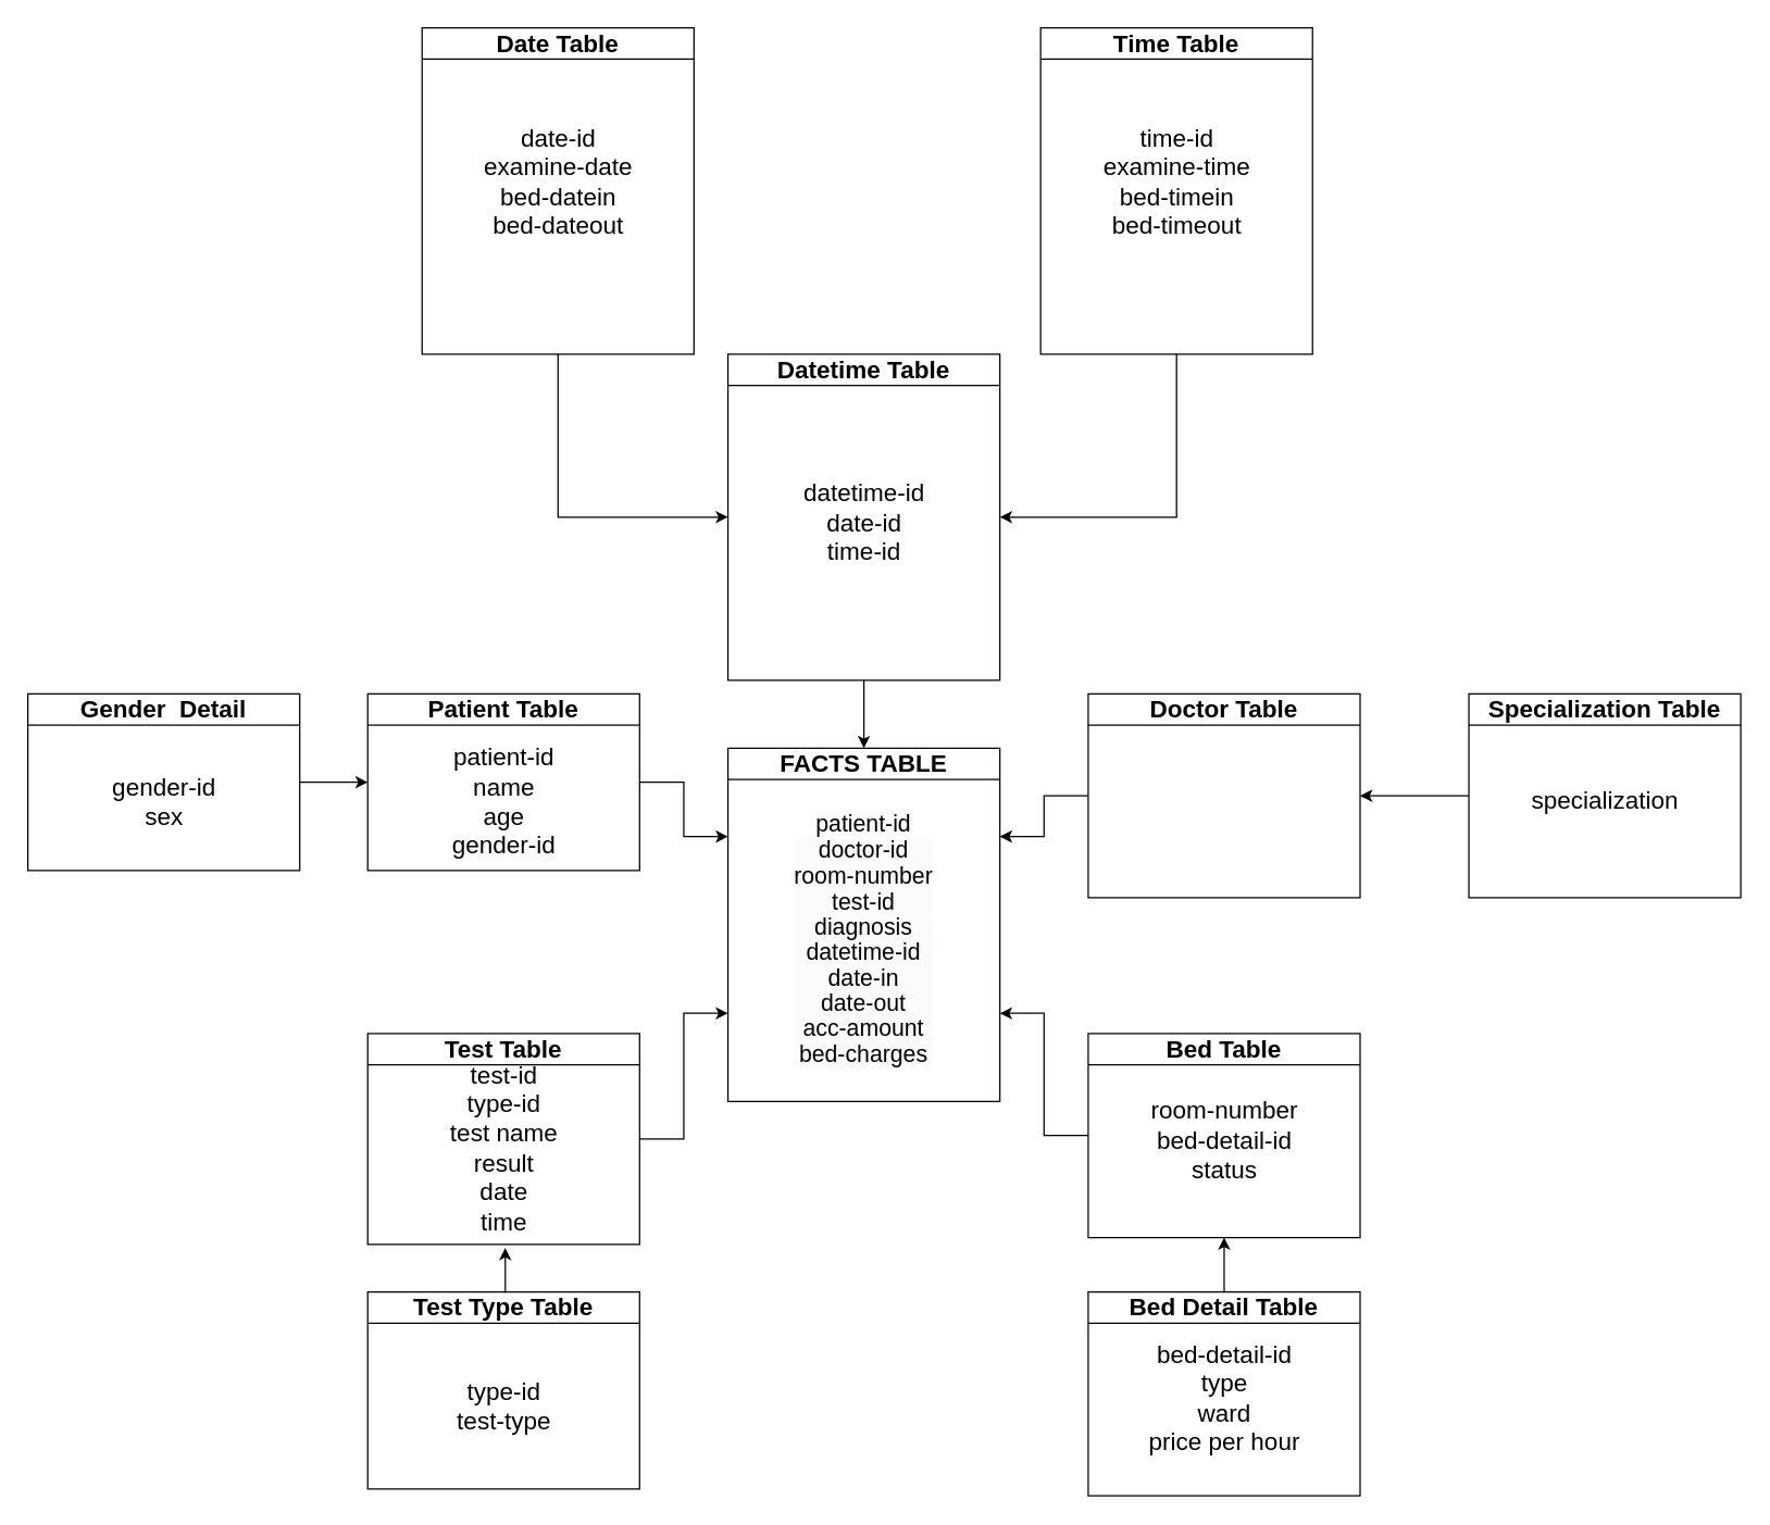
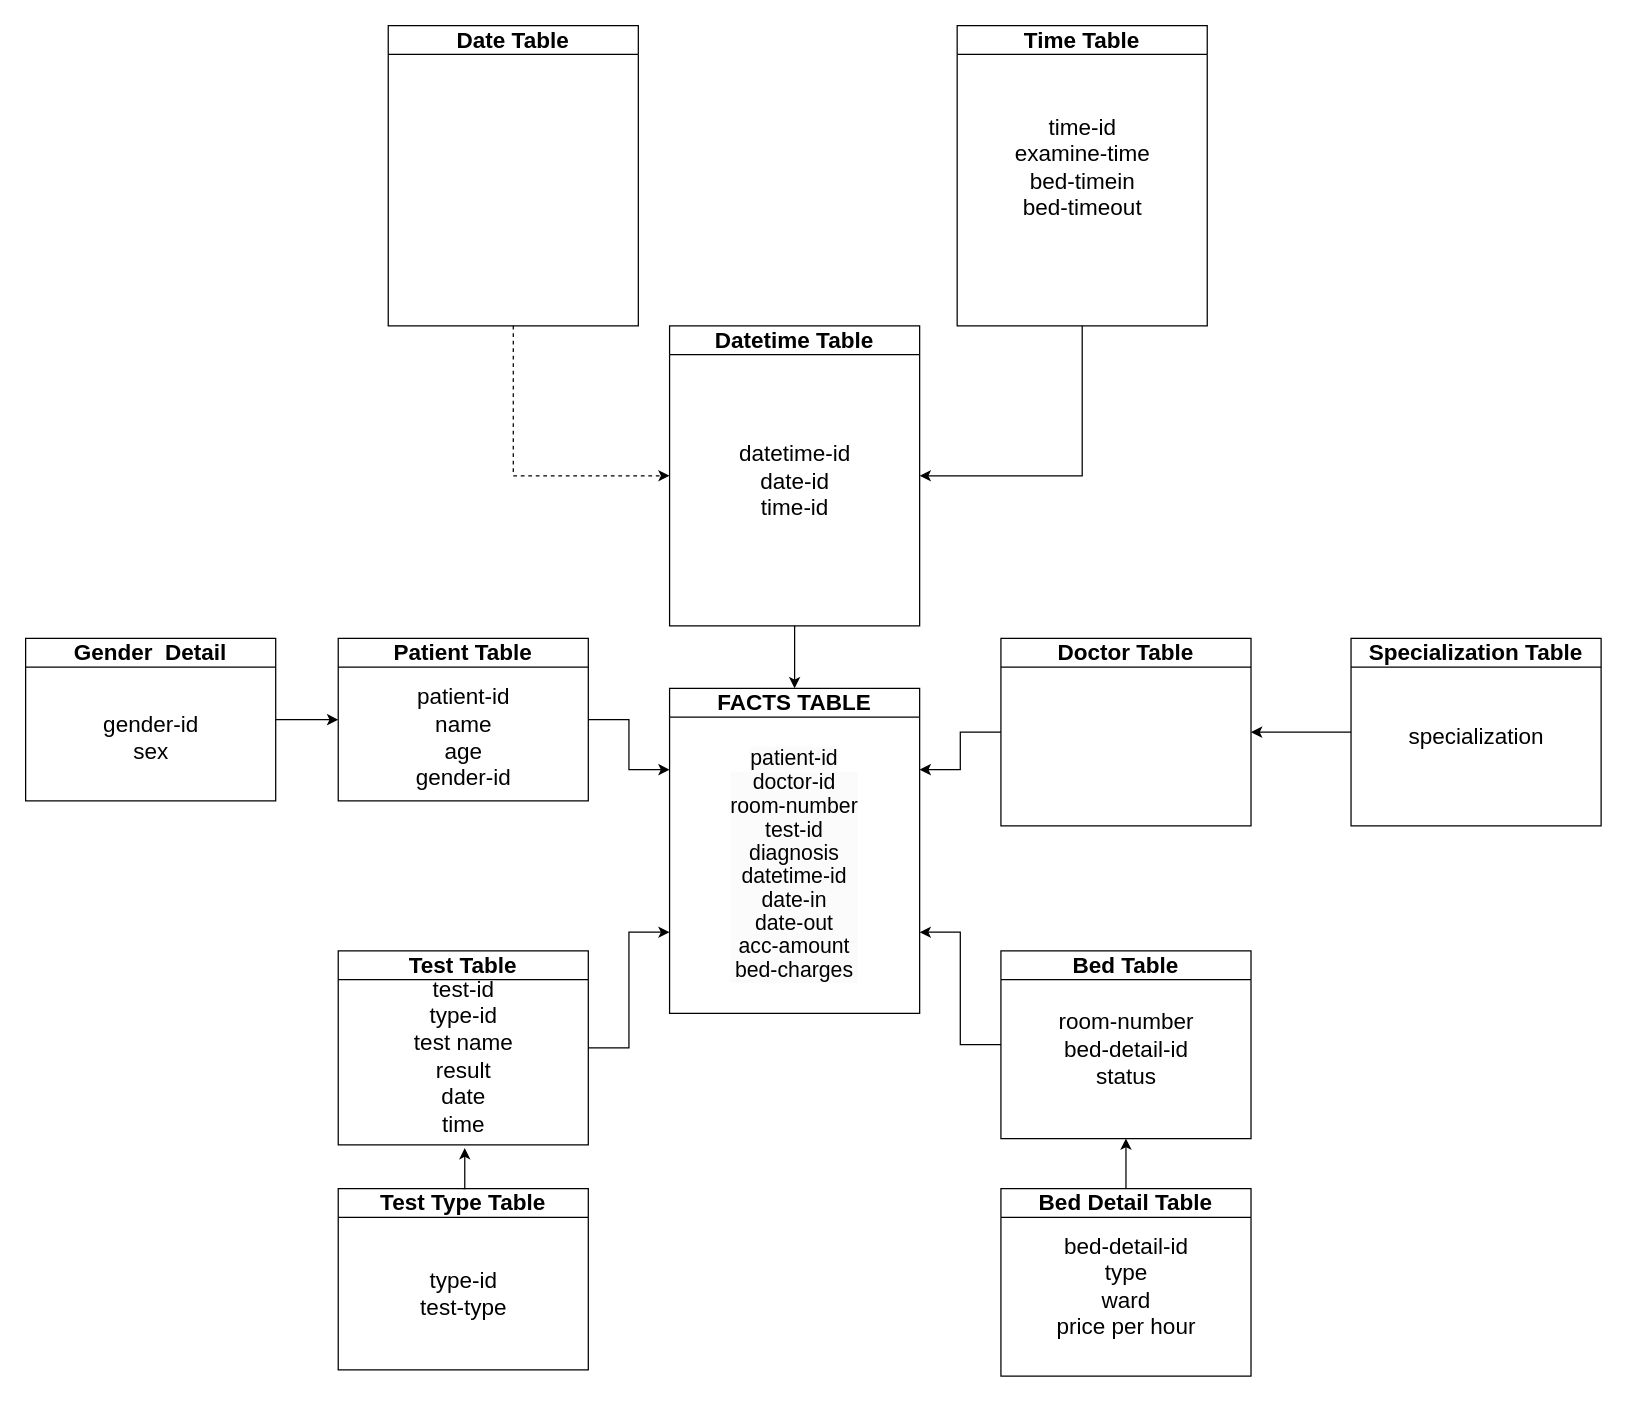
  <mxCell id="0" />
  <mxCell id="1" parent="0" />
  <mxCell id="2" value="&lt;font style=&quot;font-size: 18px;&quot;&gt;FACTS TABLE&lt;/font&gt;" style="swimlane;whiteSpace=wrap;html=1;" vertex="1" parent="1"><mxGeometry x="535" y="550" width="200" height="260" as="geometry" /></mxCell>
  <mxCell id="3" value="&lt;font style=&quot;forced-color-adjust: none; color: rgb(0, 0, 0); font-family: Helvetica; font-style: normal; font-variant-ligatures: normal; font-variant-caps: normal; font-weight: 400; letter-spacing: normal; orphans: 2; text-indent: 0px; text-transform: none; widows: 2; word-spacing: 0px; -webkit-text-stroke-width: 0px; white-space: nowrap; background-color: rgb(251, 251, 251); text-decoration-thickness: initial; text-decoration-style: initial; text-decoration-color: initial; line-height: 110%;&quot;&gt;patient-id&lt;/font&gt;&lt;div style=&quot;forced-color-adjust: none; color: rgb(0, 0, 0); font-family: Helvetica; font-style: normal; font-variant-ligatures: normal; font-variant-caps: normal; font-weight: 400; letter-spacing: normal; orphans: 2; text-indent: 0px; text-transform: none; widows: 2; word-spacing: 0px; -webkit-text-stroke-width: 0px; white-space: nowrap; background-color: rgb(251, 251, 251); text-decoration-thickness: initial; text-decoration-style: initial; text-decoration-color: initial; line-height: 110%;&quot;&gt;&lt;font style=&quot;forced-color-adjust: none; line-height: 110%;&quot;&gt;doctor-id&lt;/font&gt;&lt;/div&gt;&lt;div style=&quot;forced-color-adjust: none; color: rgb(0, 0, 0); font-family: Helvetica; font-style: normal; font-variant-ligatures: normal; font-variant-caps: normal; font-weight: 400; letter-spacing: normal; orphans: 2; text-indent: 0px; text-transform: none; widows: 2; word-spacing: 0px; -webkit-text-stroke-width: 0px; white-space: nowrap; background-color: rgb(251, 251, 251); text-decoration-thickness: initial; text-decoration-style: initial; text-decoration-color: initial; line-height: 110%;&quot;&gt;&lt;font style=&quot;forced-color-adjust: none; line-height: 110%;&quot;&gt;room-number&lt;/font&gt;&lt;/div&gt;&lt;div style=&quot;forced-color-adjust: none; color: rgb(0, 0, 0); font-family: Helvetica; font-style: normal; font-variant-ligatures: normal; font-variant-caps: normal; font-weight: 400; letter-spacing: normal; orphans: 2; text-indent: 0px; text-transform: none; widows: 2; word-spacing: 0px; -webkit-text-stroke-width: 0px; white-space: nowrap; background-color: rgb(251, 251, 251); text-decoration-thickness: initial; text-decoration-style: initial; text-decoration-color: initial; line-height: 110%;&quot;&gt;&lt;font style=&quot;forced-color-adjust: none; line-height: 110%;&quot;&gt;test-id&lt;/font&gt;&lt;/div&gt;&lt;div style=&quot;forced-color-adjust: none; color: rgb(0, 0, 0); font-family: Helvetica; font-style: normal; font-variant-ligatures: normal; font-variant-caps: normal; font-weight: 400; letter-spacing: normal; orphans: 2; text-indent: 0px; text-transform: none; widows: 2; word-spacing: 0px; -webkit-text-stroke-width: 0px; white-space: nowrap; background-color: rgb(251, 251, 251); text-decoration-thickness: initial; text-decoration-style: initial; text-decoration-color: initial; line-height: 110%;&quot;&gt;&lt;font style=&quot;forced-color-adjust: none; line-height: 110%;&quot;&gt;diagnosis&lt;/font&gt;&lt;/div&gt;&lt;div style=&quot;forced-color-adjust: none; color: rgb(0, 0, 0); font-family: Helvetica; font-style: normal; font-variant-ligatures: normal; font-variant-caps: normal; font-weight: 400; letter-spacing: normal; orphans: 2; text-indent: 0px; text-transform: none; widows: 2; word-spacing: 0px; -webkit-text-stroke-width: 0px; white-space: nowrap; background-color: rgb(251, 251, 251); text-decoration-thickness: initial; text-decoration-style: initial; text-decoration-color: initial; line-height: 110%;&quot;&gt;&lt;font style=&quot;forced-color-adjust: none; line-height: 110%;&quot;&gt;datetime-id&lt;/font&gt;&lt;/div&gt;&lt;div style=&quot;forced-color-adjust: none; color: rgb(0, 0, 0); font-family: Helvetica; font-style: normal; font-variant-ligatures: normal; font-variant-caps: normal; font-weight: 400; letter-spacing: normal; orphans: 2; text-indent: 0px; text-transform: none; widows: 2; word-spacing: 0px; -webkit-text-stroke-width: 0px; white-space: nowrap; background-color: rgb(251, 251, 251); text-decoration-thickness: initial; text-decoration-style: initial; text-decoration-color: initial; line-height: 110%;&quot;&gt;&lt;div style=&quot;forced-color-adjust: none;&quot;&gt;&lt;div style=&quot;forced-color-adjust: none;&quot;&gt;&lt;font style=&quot;forced-color-adjust: none; line-height: 110%;&quot;&gt;date-in&lt;/font&gt;&lt;/div&gt;&lt;div style=&quot;forced-color-adjust: none;&quot;&gt;&lt;font style=&quot;forced-color-adjust: none; line-height: 110%;&quot;&gt;date-out&lt;/font&gt;&lt;/div&gt;&lt;/div&gt;&lt;div style=&quot;forced-color-adjust: none;&quot;&gt;&lt;font style=&quot;forced-color-adjust: none; line-height: 110%;&quot;&gt;acc-amount&lt;/font&gt;&lt;/div&gt;&lt;/div&gt;&lt;div style=&quot;forced-color-adjust: none; color: rgb(0, 0, 0); font-family: Helvetica; font-style: normal; font-variant-ligatures: normal; font-variant-caps: normal; font-weight: 400; letter-spacing: normal; orphans: 2; text-indent: 0px; text-transform: none; widows: 2; word-spacing: 0px; -webkit-text-stroke-width: 0px; white-space: nowrap; background-color: rgb(251, 251, 251); text-decoration-thickness: initial; text-decoration-style: initial; text-decoration-color: initial; line-height: 110%;&quot;&gt;bed-charges&lt;/div&gt;" style="text;whiteSpace=wrap;html=1;align=center;fontSize=17;" vertex="1" parent="2"><mxGeometry x="45" y="40" width="110" height="200" as="geometry" /></mxCell>
  <mxCell id="4" style="edgeStyle=orthogonalEdgeStyle;rounded=0;orthogonalLoop=1;jettySize=auto;html=1;exitX=0;exitY=0.5;exitDx=0;exitDy=0;entryX=1;entryY=0.75;entryDx=0;entryDy=0;" edge="1" parent="1" source="5" target="2"><mxGeometry relative="1" as="geometry" /></mxCell>
  <mxCell id="5" value="&lt;font style=&quot;font-size: 18px;&quot;&gt;Bed Table&lt;/font&gt;" style="swimlane;whiteSpace=wrap;html=1;" vertex="1" parent="1"><mxGeometry x="800" y="760" width="200" height="150" as="geometry" /></mxCell>
  <mxCell id="6" value="&lt;font&gt;room-number&lt;/font&gt;&lt;div&gt;bed-detail-id&lt;div&gt;&lt;span style=&quot;background-color: transparent; color: light-dark(rgb(0, 0, 0), rgb(255, 255, 255));&quot;&gt;status&lt;/span&gt;&lt;/div&gt;&lt;div&gt;&lt;div style=&quot;&quot;&gt;&lt;br&gt;&lt;/div&gt;&lt;/div&gt;&lt;/div&gt;" style="text;html=1;align=center;verticalAlign=middle;resizable=0;points=[];autosize=1;strokeColor=none;fillColor=none;fontSize=18;" vertex="1" parent="5"><mxGeometry x="35" y="40" width="130" height="100" as="geometry" /></mxCell>
  <mxCell id="7" style="edgeStyle=orthogonalEdgeStyle;rounded=0;orthogonalLoop=1;jettySize=auto;html=1;exitX=1;exitY=0.5;exitDx=0;exitDy=0;entryX=0;entryY=0.75;entryDx=0;entryDy=0;" edge="1" parent="1" source="8" target="2"><mxGeometry relative="1" as="geometry" /></mxCell>
  <mxCell id="8" value="&lt;font style=&quot;font-size: 18px;&quot;&gt;Test Table&lt;/font&gt;" style="swimlane;whiteSpace=wrap;html=1;" vertex="1" parent="1"><mxGeometry x="270" y="760" width="200" height="155" as="geometry" /></mxCell>
  <mxCell id="9" value="test-id&lt;div&gt;type-id&lt;br&gt;&lt;div&gt;test name&lt;/div&gt;&lt;div&gt;result&lt;/div&gt;&lt;div&gt;date&lt;/div&gt;&lt;div&gt;time&lt;/div&gt;&lt;/div&gt;" style="text;html=1;align=center;verticalAlign=middle;resizable=0;points=[];autosize=1;strokeColor=none;fillColor=none;fontSize=18;" vertex="1" parent="8"><mxGeometry x="50" y="15" width="100" height="140" as="geometry" /></mxCell>
  <mxCell id="10" style="edgeStyle=orthogonalEdgeStyle;rounded=0;orthogonalLoop=1;jettySize=auto;html=1;exitX=1;exitY=0.5;exitDx=0;exitDy=0;entryX=0;entryY=0.25;entryDx=0;entryDy=0;" edge="1" parent="1" source="11" target="2"><mxGeometry relative="1" as="geometry" /></mxCell>
  <mxCell id="11" value="&lt;font style=&quot;font-size: 18px;&quot;&gt;Patient Table&lt;/font&gt;" style="swimlane;whiteSpace=wrap;html=1;" vertex="1" parent="1"><mxGeometry x="270" y="510" width="200" height="130" as="geometry" /></mxCell>
  <mxCell id="12" value="patient-id&lt;div&gt;name&lt;/div&gt;&lt;div&gt;age&lt;/div&gt;&lt;div&gt;gender-id&lt;/div&gt;" style="text;html=1;align=center;verticalAlign=middle;resizable=0;points=[];autosize=1;strokeColor=none;fillColor=none;fontSize=18;" vertex="1" parent="11"><mxGeometry x="50" y="30" width="100" height="100" as="geometry" /></mxCell>
  <mxCell id="13" style="edgeStyle=orthogonalEdgeStyle;rounded=0;orthogonalLoop=1;jettySize=auto;html=1;exitX=0;exitY=0.5;exitDx=0;exitDy=0;entryX=1;entryY=0.25;entryDx=0;entryDy=0;" edge="1" parent="1" source="14" target="2"><mxGeometry relative="1" as="geometry" /></mxCell>
  <mxCell id="14" value="Doctor Table" style="swimlane;whiteSpace=wrap;html=1;fontSize=18;" vertex="1" parent="1"><mxGeometry x="800" y="510" width="200" height="150" as="geometry" /></mxCell>
  <mxCell id="15" style="edgeStyle=orthogonalEdgeStyle;rounded=0;orthogonalLoop=1;jettySize=auto;html=1;exitX=0.5;exitY=1;exitDx=0;exitDy=0;entryX=0.5;entryY=0;entryDx=0;entryDy=0;" edge="1" parent="1" source="16" target="2"><mxGeometry relative="1" as="geometry" /></mxCell>
  <mxCell id="16" value="&lt;font style=&quot;font-size: 18px;&quot;&gt;Datetime Table&lt;/font&gt;" style="swimlane;whiteSpace=wrap;html=1;" vertex="1" parent="1"><mxGeometry x="535" y="260" width="200" height="240" as="geometry" /></mxCell>
  <mxCell id="17" value="&lt;div&gt;datetime-id&lt;/div&gt;&lt;div&gt;date-id&lt;/div&gt;&lt;div&gt;time-id&lt;/div&gt;" style="text;html=1;align=center;verticalAlign=middle;resizable=0;points=[];autosize=1;strokeColor=none;fillColor=none;fontSize=18;" vertex="1" parent="16"><mxGeometry x="45" y="85" width="110" height="80" as="geometry" /></mxCell>
  <mxCell id="18" style="edgeStyle=orthogonalEdgeStyle;rounded=0;orthogonalLoop=1;jettySize=auto;html=1;exitX=0;exitY=0.5;exitDx=0;exitDy=0;entryX=1;entryY=0.5;entryDx=0;entryDy=0;" edge="1" parent="1" source="19" target="14"><mxGeometry relative="1" as="geometry" /></mxCell>
  <mxCell id="19" value="Specialization Table" style="swimlane;whiteSpace=wrap;html=1;fontSize=18;" vertex="1" parent="1"><mxGeometry x="1080" y="510" width="200" height="150" as="geometry" /></mxCell>
  <mxCell id="20" value="&lt;div&gt;&lt;div&gt;specialization&lt;/div&gt;&lt;/div&gt;&lt;div&gt;&lt;br&gt;&lt;/div&gt;" style="text;html=1;align=center;verticalAlign=middle;resizable=0;points=[];autosize=1;strokeColor=none;fillColor=none;fontSize=18;" vertex="1" parent="19"><mxGeometry x="35" y="60" width="130" height="60" as="geometry" /></mxCell>
- <mxCell id="21" style="edgeStyle=orthogonalEdgeStyle;rounded=0;orthogonalLoop=1;jettySize=auto;html=1;exitX=0.5;exitY=1;exitDx=0;exitDy=0;entryX=0;entryY=0.5;entryDx=0;entryDy=0;" edge="1" parent="1" source="22" target="16"><mxGeometry relative="1" as="geometry" /></mxCell>
+ <mxCell id="21" style="edgeStyle=orthogonalEdgeStyle;rounded=0;orthogonalLoop=1;jettySize=auto;html=1;exitX=0.5;exitY=1;exitDx=0;exitDy=0;entryX=0;entryY=0.5;entryDx=0;entryDy=0;dashed=1;" edge="1" parent="1" source="22" target="16"><mxGeometry relative="1" as="geometry" /></mxCell>
  <mxCell id="22" value="&lt;font style=&quot;font-size: 18px;&quot;&gt;Date Table&lt;/font&gt;" style="swimlane;whiteSpace=wrap;html=1;" vertex="1" parent="1"><mxGeometry x="310" y="20" width="200" height="240" as="geometry" /></mxCell>
- <mxCell id="23" value="date-id&lt;div&gt;examine-date&lt;/div&gt;&lt;div&gt;bed-datein&lt;/div&gt;&lt;div&gt;bed-dateout&lt;/div&gt;&lt;div&gt;&lt;br&gt;&lt;/div&gt;" style="text;html=1;align=center;verticalAlign=middle;resizable=0;points=[];autosize=1;strokeColor=none;fillColor=none;fontSize=18;" vertex="1" parent="22"><mxGeometry x="35" y="65" width="130" height="120" as="geometry" /></mxCell>
  <mxCell id="24" style="edgeStyle=orthogonalEdgeStyle;rounded=0;orthogonalLoop=1;jettySize=auto;html=1;exitX=0.5;exitY=1;exitDx=0;exitDy=0;entryX=1;entryY=0.5;entryDx=0;entryDy=0;" edge="1" parent="1" source="25" target="16"><mxGeometry relative="1" as="geometry" /></mxCell>
  <mxCell id="25" value="&lt;font style=&quot;font-size: 18px;&quot;&gt;Time Table&lt;/font&gt;" style="swimlane;whiteSpace=wrap;html=1;startSize=23;" vertex="1" parent="1"><mxGeometry x="765" y="20" width="200" height="240" as="geometry" /></mxCell>
  <mxCell id="26" value="time-id&lt;div&gt;&lt;span style=&quot;background-color: transparent; color: light-dark(rgb(0, 0, 0), rgb(255, 255, 255));&quot;&gt;examine-time&lt;/span&gt;&lt;/div&gt;&lt;div&gt;&lt;span style=&quot;background-color: transparent; color: light-dark(rgb(0, 0, 0), rgb(255, 255, 255));&quot;&gt;bed-timein&lt;/span&gt;&lt;/div&gt;&lt;div&gt;bed-timeout&lt;/div&gt;&lt;div&gt;&lt;br&gt;&lt;/div&gt;" style="text;html=1;align=center;verticalAlign=middle;resizable=0;points=[];autosize=1;strokeColor=none;fillColor=none;fontSize=18;" vertex="1" parent="25"><mxGeometry x="35" y="65" width="130" height="120" as="geometry" /></mxCell>
  <mxCell id="27" style="edgeStyle=orthogonalEdgeStyle;rounded=0;orthogonalLoop=1;jettySize=auto;html=1;exitX=1;exitY=0.5;exitDx=0;exitDy=0;entryX=0;entryY=0.5;entryDx=0;entryDy=0;" edge="1" parent="1" source="28" target="11"><mxGeometry relative="1" as="geometry" /></mxCell>
  <mxCell id="28" value="&lt;font style=&quot;font-size: 18px;&quot;&gt;Gender&amp;nbsp; Detail&lt;/font&gt;" style="swimlane;whiteSpace=wrap;html=1;startSize=23;" vertex="1" parent="1"><mxGeometry x="20" y="510" width="200" height="130" as="geometry" /></mxCell>
  <mxCell id="29" value="&lt;div&gt;gender-id&lt;/div&gt;sex" style="text;html=1;align=center;verticalAlign=middle;resizable=0;points=[];autosize=1;strokeColor=none;fillColor=none;fontSize=18;" vertex="1" parent="28"><mxGeometry x="50" y="50" width="100" height="60" as="geometry" /></mxCell>
  <mxCell id="30" value="&lt;font style=&quot;font-size: 18px;&quot;&gt;Test Type Table&lt;/font&gt;" style="swimlane;whiteSpace=wrap;html=1;" vertex="1" parent="1"><mxGeometry x="270" y="950" width="200" height="145" as="geometry" /></mxCell>
  <mxCell id="31" value="type-id&lt;div&gt;test-type&lt;/div&gt;" style="text;html=1;align=center;verticalAlign=middle;resizable=0;points=[];autosize=1;strokeColor=none;fillColor=none;fontSize=18;" vertex="1" parent="30"><mxGeometry x="55" y="55" width="90" height="60" as="geometry" /></mxCell>
  <mxCell id="32" style="edgeStyle=orthogonalEdgeStyle;rounded=0;orthogonalLoop=1;jettySize=auto;html=1;exitX=0.5;exitY=0;exitDx=0;exitDy=0;entryX=0.512;entryY=1.019;entryDx=0;entryDy=0;entryPerimeter=0;" edge="1" parent="1" source="30" target="9"><mxGeometry relative="1" as="geometry" /></mxCell>
  <mxCell id="33" style="edgeStyle=orthogonalEdgeStyle;rounded=0;orthogonalLoop=1;jettySize=auto;html=1;exitX=0.5;exitY=0;exitDx=0;exitDy=0;entryX=0.5;entryY=1;entryDx=0;entryDy=0;" edge="1" parent="1" source="34" target="5"><mxGeometry relative="1" as="geometry" /></mxCell>
  <mxCell id="34" value="&lt;font style=&quot;font-size: 18px;&quot;&gt;Bed Detail Table&lt;/font&gt;" style="swimlane;whiteSpace=wrap;html=1;" vertex="1" parent="1"><mxGeometry x="800" y="950" width="200" height="150" as="geometry" /></mxCell>
  <mxCell id="35" value="&lt;div&gt;&lt;div style=&quot;&quot;&gt;bed-detail-id&lt;/div&gt;&lt;div style=&quot;&quot;&gt;type&lt;/div&gt;&lt;/div&gt;&lt;div style=&quot;&quot;&gt;ward&lt;/div&gt;&lt;div style=&quot;&quot;&gt;&lt;div&gt;price per hour&lt;/div&gt;&lt;div&gt;&lt;br&gt;&lt;/div&gt;&lt;/div&gt;" style="text;html=1;align=center;verticalAlign=middle;resizable=0;points=[];autosize=1;strokeColor=none;fillColor=none;fontSize=18;" vertex="1" parent="34"><mxGeometry x="35" y="30" width="130" height="120" as="geometry" /></mxCell>
